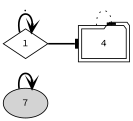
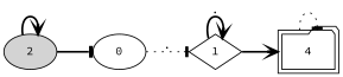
  digraph {
    fontname="Source Code Pro"
    rankdir=LR
    node [fillcolor=white fontname="Source Code Pro" fontsize=12 peripheries=1 shape=ellipse style=filled]
    edge [arrowhead=vee fontname="Source Code Pro" fontsize=12 style=bold]
-   2 [fillcolor="#d3d3d3ff" label=7]
+   2 [fillcolor="#d3d3d3ff"]
+   0
    1 [shape=diamond]
    n4 [label=4 peripheries=2 shape=folder]
    2 -> 2
+   2 -> 0 [arrowhead=tee]
+   0 -> 1 [arrowhead=tee label="." style=dotted]
    1 -> 1 [label="."]
-   1 -> n4 [arrowhead=tee]
+   1 -> n4
    n4 -> n4 [arrowhead=tee style=dotted]
  }
